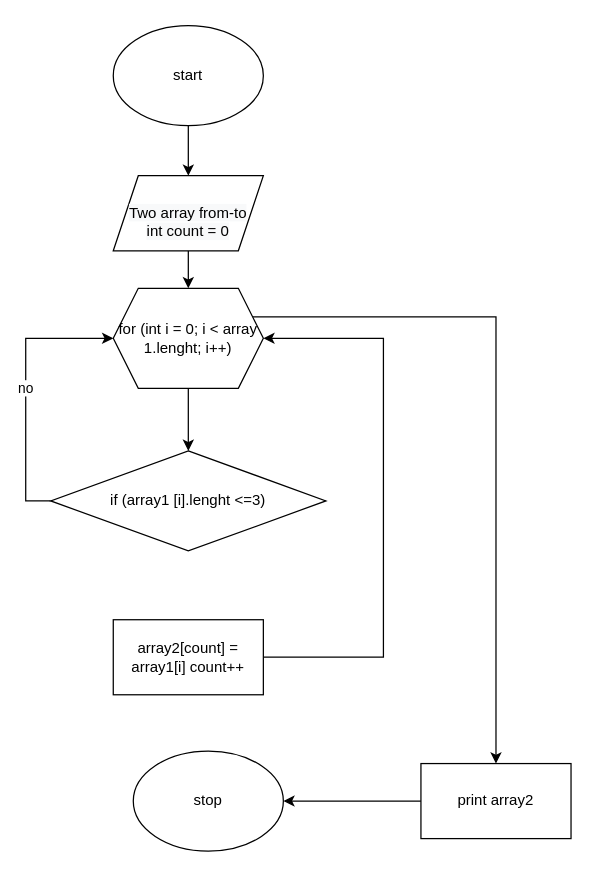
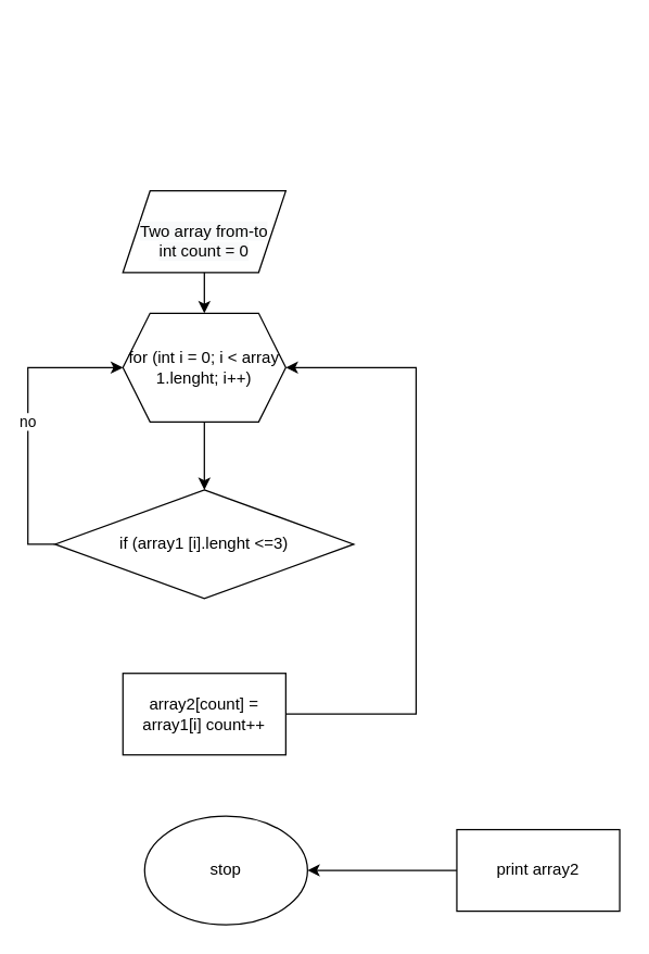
  <mxCell id="0" />
  <mxCell id="1" parent="0" />
- <mxCell id="2" value="" style="edgeStyle=orthogonalEdgeStyle;rounded=0;orthogonalLoop=1;jettySize=auto;html=1;" edge="1" parent="1" source="3" target="5"><mxGeometry relative="1" as="geometry" /></mxCell>
- <mxCell id="3" value="start" style="ellipse;whiteSpace=wrap;html=1;" vertex="1" parent="1"><mxGeometry x="90" y="20" width="120" height="80" as="geometry" /></mxCell>
  <mxCell id="4" value="" style="edgeStyle=orthogonalEdgeStyle;rounded=0;orthogonalLoop=1;jettySize=auto;html=1;" edge="1" parent="1" source="5" target="8"><mxGeometry relative="1" as="geometry" /></mxCell>
  <mxCell id="5" value="&lt;br&gt;&lt;span style=&quot;color: rgb(0 , 0 , 0) ; font-size: 12px ; font-style: normal ; font-weight: 400 ; letter-spacing: normal ; text-align: center ; text-indent: 0px ; text-transform: none ; word-spacing: 0px ; font-family: &amp;#34;helvetica&amp;#34; ; background-color: rgb(248 , 249 , 250) ; display: inline ; float: none&quot;&gt;Two array from-to&lt;/span&gt;&lt;br style=&quot;color: rgb(0 , 0 , 0) ; font-size: 12px ; font-style: normal ; font-weight: 400 ; letter-spacing: normal ; text-align: center ; text-indent: 0px ; text-transform: none ; word-spacing: 0px ; font-family: &amp;#34;helvetica&amp;#34; ; background-color: rgb(248 , 249 , 250)&quot;&gt;&lt;span style=&quot;color: rgb(0 , 0 , 0) ; font-size: 12px ; font-style: normal ; font-weight: 400 ; letter-spacing: normal ; text-align: center ; text-indent: 0px ; text-transform: none ; word-spacing: 0px ; font-family: &amp;#34;helvetica&amp;#34; ; background-color: rgb(248 , 249 , 250) ; display: inline ; float: none&quot;&gt;int count = 0&lt;/span&gt;&lt;br style=&quot;color: rgb(0 , 0 , 0) ; font-family: &amp;#34;helvetica&amp;#34; ; font-size: 12px ; font-style: normal ; font-weight: 400 ; letter-spacing: normal ; text-align: center ; text-indent: 0px ; text-transform: none ; word-spacing: 0px ; background-color: rgb(248 , 249 , 250)&quot;&gt;" style="shape=parallelogram;perimeter=parallelogramPerimeter;whiteSpace=wrap;html=1;fixedSize=1;" vertex="1" parent="1"><mxGeometry x="90" y="140" width="120" height="60" as="geometry" /></mxCell>
  <mxCell id="6" value="" style="edgeStyle=orthogonalEdgeStyle;rounded=0;orthogonalLoop=1;jettySize=auto;html=1;" edge="1" parent="1" source="8" target="10"><mxGeometry relative="1" as="geometry" /></mxCell>
- <mxCell id="7" style="edgeStyle=orthogonalEdgeStyle;rounded=0;orthogonalLoop=1;jettySize=auto;html=1;exitX=1;exitY=0.25;exitDx=0;exitDy=0;entryX=0.5;entryY=0;entryDx=0;entryDy=0;" edge="1" parent="1" source="8" target="14"><mxGeometry relative="1" as="geometry"><mxPoint x="396" y="600" as="targetPoint" /></mxGeometry></mxCell>
  <mxCell id="8" value="for (int i = 0; i &amp;lt; array 1.lenght; i++)" style="shape=hexagon;perimeter=hexagonPerimeter2;whiteSpace=wrap;html=1;fixedSize=1;" vertex="1" parent="1"><mxGeometry x="90" y="230" width="120" height="80" as="geometry" /></mxCell>
  <mxCell id="9" value="no" style="edgeStyle=orthogonalEdgeStyle;rounded=0;orthogonalLoop=1;jettySize=auto;html=1;entryX=0;entryY=0.5;entryDx=0;entryDy=0;" edge="1" parent="1" source="10" target="8"><mxGeometry relative="1" as="geometry"><Array as="points"><mxPoint x="20" y="400" /><mxPoint x="20" y="270" /></Array></mxGeometry></mxCell>
  <mxCell id="10" value="if (array1 [i].lenght &amp;lt;=3)" style="rhombus;whiteSpace=wrap;html=1;" vertex="1" parent="1"><mxGeometry x="40" y="360" width="220" height="80" as="geometry" /></mxCell>
  <mxCell id="11" style="edgeStyle=orthogonalEdgeStyle;rounded=0;orthogonalLoop=1;jettySize=auto;html=1;entryX=1;entryY=0.5;entryDx=0;entryDy=0;" edge="1" parent="1" source="12" target="8"><mxGeometry relative="1" as="geometry"><Array as="points"><mxPoint x="306" y="525" /><mxPoint x="306" y="270" /></Array></mxGeometry></mxCell>
  <mxCell id="12" value="array2[count] = array1[i] count++" style="rounded=0;whiteSpace=wrap;html=1;" vertex="1" parent="1"><mxGeometry x="90" y="495" width="120" height="60" as="geometry" /></mxCell>
  <mxCell id="13" value="" style="edgeStyle=orthogonalEdgeStyle;rounded=0;orthogonalLoop=1;jettySize=auto;html=1;" edge="1" parent="1" source="14" target="15"><mxGeometry relative="1" as="geometry" /></mxCell>
  <mxCell id="14" value="print array2" style="rounded=0;whiteSpace=wrap;html=1;" vertex="1" parent="1"><mxGeometry x="336" y="610" width="120" height="60" as="geometry" /></mxCell>
  <mxCell id="15" value="stop" style="ellipse;whiteSpace=wrap;html=1;" vertex="1" parent="1"><mxGeometry x="106" y="600" width="120" height="80" as="geometry" /></mxCell>
